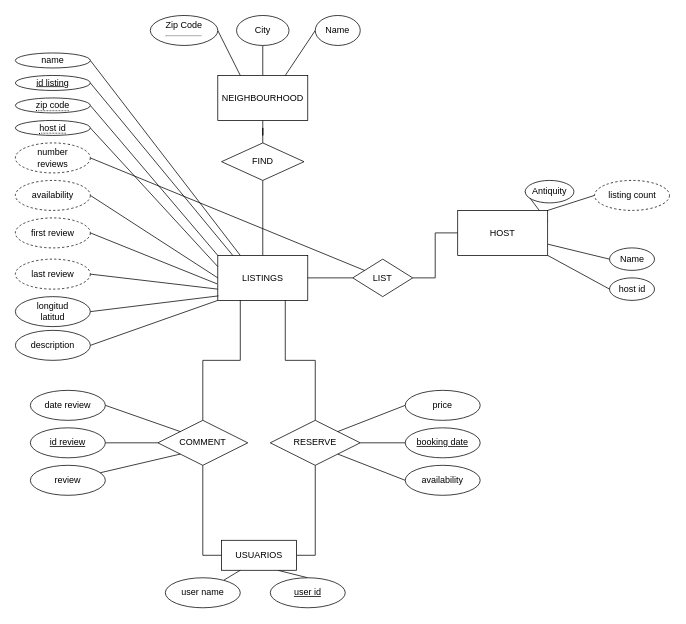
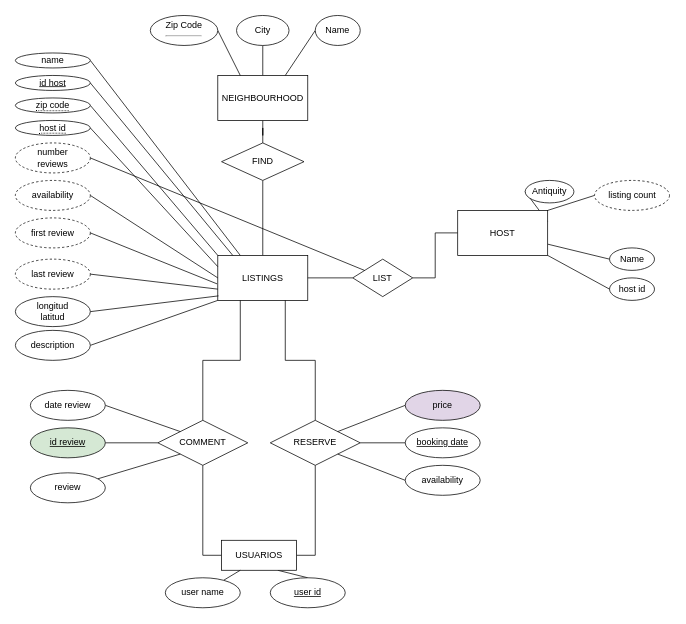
  <mxCell id="0" />
  <mxCell id="1" parent="0" />
  <mxCell id="2" style="rounded=0;orthogonalLoop=1;jettySize=auto;html=1;entryX=0.5;entryY=1;entryDx=0;entryDy=0;endArrow=none;endFill=0;" parent="1" source="4" target="7" edge="1"><mxGeometry relative="1" as="geometry" /></mxCell>
  <mxCell id="3" style="edgeStyle=orthogonalEdgeStyle;rounded=0;orthogonalLoop=1;jettySize=auto;html=1;entryX=0.5;entryY=0;entryDx=0;entryDy=0;endArrow=none;endFill=0;" parent="1" source="4" target="11" edge="1"><mxGeometry relative="1" as="geometry" /></mxCell>
  <mxCell id="4" value="NEIGHBOURHOOD" style="rounded=0;whiteSpace=wrap;html=1;" parent="1" vertex="1"><mxGeometry x="290" y="100" width="120" height="60" as="geometry" /></mxCell>
  <mxCell id="5" style="edgeStyle=none;rounded=0;orthogonalLoop=1;jettySize=auto;html=1;exitX=1;exitY=0.5;exitDx=0;exitDy=0;entryX=0.25;entryY=0;entryDx=0;entryDy=0;endArrow=none;endFill=0;" parent="1" source="6" target="4" edge="1"><mxGeometry relative="1" as="geometry" /></mxCell>
  <mxCell id="6" value="Zip Code&lt;hr&gt;" style="ellipse;whiteSpace=wrap;html=1;" parent="1" vertex="1"><mxGeometry x="200" y="20" width="90" height="40" as="geometry" /></mxCell>
  <mxCell id="7" value="City" style="ellipse;whiteSpace=wrap;html=1;" parent="1" vertex="1"><mxGeometry x="315" y="20" width="70" height="40" as="geometry" /></mxCell>
  <mxCell id="8" style="edgeStyle=none;rounded=0;orthogonalLoop=1;jettySize=auto;html=1;exitX=0;exitY=0.5;exitDx=0;exitDy=0;entryX=0.75;entryY=0;entryDx=0;entryDy=0;endArrow=none;endFill=0;" parent="1" source="9" target="4" edge="1"><mxGeometry relative="1" as="geometry" /></mxCell>
  <mxCell id="9" value="Name" style="ellipse;whiteSpace=wrap;html=1;" parent="1" vertex="1"><mxGeometry x="420" y="20" width="60" height="40" as="geometry" /></mxCell>
  <mxCell id="10" style="edgeStyle=orthogonalEdgeStyle;rounded=0;orthogonalLoop=1;jettySize=auto;html=1;entryX=0.5;entryY=0;entryDx=0;entryDy=0;endArrow=none;endFill=0;" parent="1" source="11" target="12" edge="1"><mxGeometry relative="1" as="geometry" /></mxCell>
  <mxCell id="11" value="FIND" style="rhombus;whiteSpace=wrap;html=1;" parent="1" vertex="1"><mxGeometry x="295" y="190" width="110" height="50" as="geometry" /></mxCell>
  <mxCell id="12" value="LISTINGS" style="rounded=0;whiteSpace=wrap;html=1;" parent="1" vertex="1"><mxGeometry x="290" y="340" width="120" height="60" as="geometry" /></mxCell>
  <mxCell id="13" style="edgeStyle=orthogonalEdgeStyle;rounded=0;orthogonalLoop=1;jettySize=auto;html=1;entryX=1;entryY=0.5;entryDx=0;entryDy=0;endArrow=none;endFill=0;" parent="1" source="15" target="12" edge="1"><mxGeometry relative="1" as="geometry" /></mxCell>
  <mxCell id="14" style="edgeStyle=orthogonalEdgeStyle;rounded=0;orthogonalLoop=1;jettySize=auto;html=1;entryX=0;entryY=0.5;entryDx=0;entryDy=0;endArrow=none;endFill=0;" parent="1" source="15" target="20" edge="1"><mxGeometry relative="1" as="geometry" /></mxCell>
  <mxCell id="15" value="LIST" style="rhombus;whiteSpace=wrap;html=1;" parent="1" vertex="1"><mxGeometry x="470" y="345" width="80" height="50" as="geometry" /></mxCell>
  <mxCell id="16" style="rounded=0;orthogonalLoop=1;jettySize=auto;html=1;exitX=1;exitY=0;exitDx=0;exitDy=0;entryX=0;entryY=0.5;entryDx=0;entryDy=0;endArrow=none;endFill=0;" parent="1" source="20" target="24" edge="1"><mxGeometry relative="1" as="geometry" /></mxCell>
  <mxCell id="17" style="rounded=0;orthogonalLoop=1;jettySize=auto;html=1;exitX=1;exitY=0.25;exitDx=0;exitDy=0;entryX=0;entryY=0.5;entryDx=0;entryDy=0;endArrow=none;endFill=0;" parent="1" source="20" target="21" edge="1"><mxGeometry relative="1" as="geometry" /></mxCell>
  <mxCell id="18" style="rounded=0;orthogonalLoop=1;jettySize=auto;html=1;exitX=1;exitY=0.75;exitDx=0;exitDy=0;entryX=0;entryY=0.5;entryDx=0;entryDy=0;endArrow=none;endFill=0;" parent="1" source="20" target="22" edge="1"><mxGeometry relative="1" as="geometry" /></mxCell>
  <mxCell id="19" style="rounded=0;orthogonalLoop=1;jettySize=auto;html=1;exitX=1;exitY=1;exitDx=0;exitDy=0;entryX=0;entryY=0.5;entryDx=0;entryDy=0;endArrow=none;endFill=0;" parent="1" source="20" target="23" edge="1"><mxGeometry relative="1" as="geometry" /></mxCell>
  <mxCell id="20" value="HOST" style="rounded=0;whiteSpace=wrap;html=1;" parent="1" vertex="1"><mxGeometry x="610" y="280" width="120" height="60" as="geometry" /></mxCell>
  <mxCell id="21" value="Antiquity" style="ellipse;whiteSpace=wrap;html=1;" parent="1" vertex="1"><mxGeometry x="700" y="240" width="65" height="30" as="geometry" /></mxCell>
  <mxCell id="22" value="Name" style="ellipse;whiteSpace=wrap;html=1;" parent="1" vertex="1"><mxGeometry x="812.5" y="330" width="60" height="30" as="geometry" /></mxCell>
  <mxCell id="23" value="host id" style="ellipse;whiteSpace=wrap;html=1;" parent="1" vertex="1"><mxGeometry x="812.5" y="370" width="60" height="30" as="geometry" /></mxCell>
  <mxCell id="24" value="listing count" style="ellipse;whiteSpace=wrap;html=1;align=center;dashed=1;" parent="1" vertex="1"><mxGeometry x="792.5" y="240" width="100" height="40" as="geometry" /></mxCell>
  <mxCell id="25" style="edgeStyle=orthogonalEdgeStyle;rounded=0;orthogonalLoop=1;jettySize=auto;html=1;entryX=0;entryY=0.5;entryDx=0;entryDy=0;endArrow=none;endFill=0;" parent="1" source="27" target="32" edge="1"><mxGeometry relative="1" as="geometry" /></mxCell>
  <mxCell id="26" style="edgeStyle=orthogonalEdgeStyle;rounded=0;orthogonalLoop=1;jettySize=auto;html=1;entryX=0.25;entryY=1;entryDx=0;entryDy=0;endArrow=none;endFill=0;" parent="1" source="27" target="12" edge="1"><mxGeometry relative="1" as="geometry" /></mxCell>
  <mxCell id="27" value="COMMENT" style="shape=rhombus;perimeter=rhombusPerimeter;whiteSpace=wrap;html=1;align=center;" parent="1" vertex="1"><mxGeometry x="210" y="560" width="120" height="60" as="geometry" /></mxCell>
  <mxCell id="28" style="edgeStyle=orthogonalEdgeStyle;rounded=0;orthogonalLoop=1;jettySize=auto;html=1;exitX=0.5;exitY=1;exitDx=0;exitDy=0;entryX=1;entryY=0.5;entryDx=0;entryDy=0;endArrow=none;endFill=0;" parent="1" source="30" target="32" edge="1"><mxGeometry relative="1" as="geometry" /></mxCell>
  <mxCell id="29" style="edgeStyle=orthogonalEdgeStyle;rounded=0;orthogonalLoop=1;jettySize=auto;html=1;entryX=0.75;entryY=1;entryDx=0;entryDy=0;endArrow=none;endFill=0;" parent="1" source="30" target="12" edge="1"><mxGeometry relative="1" as="geometry" /></mxCell>
  <mxCell id="30" value="RESERVE" style="shape=rhombus;perimeter=rhombusPerimeter;whiteSpace=wrap;html=1;align=center;" parent="1" vertex="1"><mxGeometry x="360" y="560" width="120" height="60" as="geometry" /></mxCell>
  <mxCell id="31" style="rounded=0;orthogonalLoop=1;jettySize=auto;html=1;exitX=0.75;exitY=1;exitDx=0;exitDy=0;entryX=0.5;entryY=0;entryDx=0;entryDy=0;endArrow=none;endFill=0;" parent="1" source="32" target="41" edge="1"><mxGeometry relative="1" as="geometry" /></mxCell>
  <mxCell id="32" value="USUARIOS" style="whiteSpace=wrap;html=1;align=center;" parent="1" vertex="1"><mxGeometry x="295" y="720" width="100" height="40" as="geometry" /></mxCell>
  <mxCell id="33" style="rounded=0;orthogonalLoop=1;jettySize=auto;html=1;entryX=0.25;entryY=1;entryDx=0;entryDy=0;endArrow=none;endFill=0;" parent="1" source="34" target="32" edge="1"><mxGeometry relative="1" as="geometry" /></mxCell>
  <mxCell id="34" value="user name" style="ellipse;whiteSpace=wrap;html=1;align=center;" parent="1" vertex="1"><mxGeometry x="220" y="770" width="100" height="40" as="geometry" /></mxCell>
  <mxCell id="35" style="rounded=0;orthogonalLoop=1;jettySize=auto;html=1;exitX=1;exitY=0.5;exitDx=0;exitDy=0;entryX=0;entryY=0;entryDx=0;entryDy=0;endArrow=none;endFill=0;" parent="1" source="36" target="27" edge="1"><mxGeometry relative="1" as="geometry" /></mxCell>
  <mxCell id="36" value="date review" style="ellipse;whiteSpace=wrap;html=1;align=center;" parent="1" vertex="1"><mxGeometry x="40" y="520" width="100" height="40" as="geometry" /></mxCell>
  <mxCell id="37" style="rounded=0;orthogonalLoop=1;jettySize=auto;html=1;entryX=0;entryY=1;entryDx=0;entryDy=0;endArrow=none;endFill=0;" parent="1" source="38" target="27" edge="1"><mxGeometry relative="1" as="geometry" /></mxCell>
- <mxCell id="38" value="review" style="ellipse;whiteSpace=wrap;html=1;align=center;" parent="1" vertex="1"><mxGeometry x="40" y="620" width="100" height="40" as="geometry" /></mxCell>
+ <mxCell id="38" value="review" style="ellipse;whiteSpace=wrap;html=1;align=center;" parent="1" vertex="1"><mxGeometry x="40" y="630" width="100" height="40" as="geometry" /></mxCell>
  <mxCell id="39" style="rounded=0;orthogonalLoop=1;jettySize=auto;html=1;exitX=1;exitY=0.5;exitDx=0;exitDy=0;entryX=0;entryY=0.5;entryDx=0;entryDy=0;endArrow=none;endFill=0;" parent="1" source="40" target="27" edge="1"><mxGeometry relative="1" as="geometry" /></mxCell>
- <mxCell id="40" value="id review" style="ellipse;whiteSpace=wrap;html=1;align=center;fontStyle=4;" parent="1" vertex="1"><mxGeometry x="40" y="570" width="100" height="40" as="geometry" /></mxCell>
+ <mxCell id="40" value="id review" style="ellipse;whiteSpace=wrap;html=1;align=center;fontStyle=4;fillColor=#d5e8d4;" parent="1" vertex="1"><mxGeometry x="40" y="570" width="100" height="40" as="geometry" /></mxCell>
  <mxCell id="41" value="user id" style="ellipse;whiteSpace=wrap;html=1;align=center;fontStyle=4;" parent="1" vertex="1"><mxGeometry x="360" y="770" width="100" height="40" as="geometry" /></mxCell>
  <mxCell id="42" style="rounded=0;orthogonalLoop=1;jettySize=auto;html=1;exitX=0;exitY=0.5;exitDx=0;exitDy=0;entryX=1;entryY=0;entryDx=0;entryDy=0;endArrow=none;endFill=0;" parent="1" source="43" target="30" edge="1"><mxGeometry relative="1" as="geometry" /></mxCell>
- <mxCell id="43" value="price" style="ellipse;whiteSpace=wrap;html=1;align=center;" parent="1" vertex="1"><mxGeometry x="540" y="520" width="100" height="40" as="geometry" /></mxCell>
+ <mxCell id="43" value="price" style="ellipse;whiteSpace=wrap;html=1;align=center;fillColor=#e1d5e7;" parent="1" vertex="1"><mxGeometry x="540" y="520" width="100" height="40" as="geometry" /></mxCell>
  <mxCell id="44" style="rounded=0;orthogonalLoop=1;jettySize=auto;html=1;exitX=0;exitY=0.5;exitDx=0;exitDy=0;entryX=1;entryY=1;entryDx=0;entryDy=0;endArrow=none;endFill=0;" parent="1" source="45" target="30" edge="1"><mxGeometry relative="1" as="geometry" /></mxCell>
  <mxCell id="45" value="availability" style="ellipse;whiteSpace=wrap;html=1;align=center;" parent="1" vertex="1"><mxGeometry x="540" y="620" width="100" height="40" as="geometry" /></mxCell>
  <mxCell id="46" style="rounded=0;orthogonalLoop=1;jettySize=auto;html=1;exitX=0;exitY=0.5;exitDx=0;exitDy=0;entryX=1;entryY=0.5;entryDx=0;entryDy=0;endArrow=none;endFill=0;" parent="1" source="47" target="30" edge="1"><mxGeometry relative="1" as="geometry" /></mxCell>
  <mxCell id="47" value="booking date" style="ellipse;whiteSpace=wrap;html=1;align=center;fontStyle=4;" parent="1" vertex="1"><mxGeometry x="540" y="570" width="100" height="40" as="geometry" /></mxCell>
  <mxCell id="48" style="edgeStyle=none;rounded=0;orthogonalLoop=1;jettySize=auto;html=1;exitX=1;exitY=0.5;exitDx=0;exitDy=0;entryX=0;entryY=0;entryDx=0;entryDy=0;endArrow=none;endFill=0;" parent="1" source="49" target="12" edge="1"><mxGeometry relative="1" as="geometry" /></mxCell>
  <mxCell id="49" value="&lt;span style=&quot;border-bottom: 1px dotted&quot;&gt;zip code&lt;/span&gt;" style="ellipse;whiteSpace=wrap;html=1;align=center;" parent="1" vertex="1"><mxGeometry x="20" y="130" width="100" height="20" as="geometry" /></mxCell>
  <mxCell id="50" style="edgeStyle=none;rounded=0;orthogonalLoop=1;jettySize=auto;html=1;exitX=1;exitY=0.5;exitDx=0;exitDy=0;endArrow=none;endFill=0;" parent="1" source="51" edge="1"><mxGeometry relative="1" as="geometry"><mxPoint x="310" y="340" as="targetPoint" /></mxGeometry></mxCell>
- <mxCell id="51" value="id listing" style="ellipse;whiteSpace=wrap;html=1;align=center;fontStyle=4;" parent="1" vertex="1"><mxGeometry x="20" y="100" width="100" height="20" as="geometry" /></mxCell>
+ <mxCell id="51" value="id host" style="ellipse;whiteSpace=wrap;html=1;align=center;fontStyle=4;" parent="1" vertex="1"><mxGeometry x="20" y="100" width="100" height="20" as="geometry" /></mxCell>
  <mxCell id="52" style="edgeStyle=none;rounded=0;orthogonalLoop=1;jettySize=auto;html=1;exitX=1;exitY=0.5;exitDx=0;exitDy=0;entryX=0;entryY=0.25;entryDx=0;entryDy=0;endArrow=none;endFill=0;" parent="1" source="53" target="12" edge="1"><mxGeometry relative="1" as="geometry" /></mxCell>
  <mxCell id="53" value="&lt;span style=&quot;border-bottom: 1px dotted&quot;&gt;host id&lt;/span&gt;" style="ellipse;whiteSpace=wrap;html=1;align=center;" parent="1" vertex="1"><mxGeometry x="20" y="160" width="100" height="20" as="geometry" /></mxCell>
  <mxCell id="54" style="edgeStyle=none;rounded=0;orthogonalLoop=1;jettySize=auto;html=1;exitX=1;exitY=0.5;exitDx=0;exitDy=0;entryX=0.008;entryY=0.9;entryDx=0;entryDy=0;entryPerimeter=0;endArrow=none;endFill=0;" parent="1" source="55" target="12" edge="1"><mxGeometry relative="1" as="geometry" /></mxCell>
  <mxCell id="55" value="longitud&lt;br&gt;latitud" style="ellipse;whiteSpace=wrap;html=1;align=center;" parent="1" vertex="1"><mxGeometry x="20" y="395" width="100" height="40" as="geometry" /></mxCell>
  <mxCell id="56" style="rounded=0;orthogonalLoop=1;jettySize=auto;html=1;exitX=1;exitY=0.5;exitDx=0;exitDy=0;entryX=0;entryY=1;entryDx=0;entryDy=0;endArrow=none;endFill=0;" parent="1" source="57" target="12" edge="1"><mxGeometry relative="1" as="geometry" /></mxCell>
  <mxCell id="57" value="description" style="ellipse;whiteSpace=wrap;html=1;align=center;" parent="1" vertex="1"><mxGeometry x="20" y="440" width="100" height="40" as="geometry" /></mxCell>
  <mxCell id="58" style="edgeStyle=none;rounded=0;orthogonalLoop=1;jettySize=auto;html=1;exitX=1;exitY=0.5;exitDx=0;exitDy=0;entryX=0.25;entryY=0;entryDx=0;entryDy=0;endArrow=none;endFill=0;" parent="1" source="59" target="12" edge="1"><mxGeometry relative="1" as="geometry" /></mxCell>
  <mxCell id="59" value="name" style="ellipse;whiteSpace=wrap;html=1;align=center;" parent="1" vertex="1"><mxGeometry x="20" y="70" width="100" height="20" as="geometry" /></mxCell>
  <mxCell id="60" style="edgeStyle=none;rounded=0;orthogonalLoop=1;jettySize=auto;html=1;exitX=1;exitY=0.5;exitDx=0;exitDy=0;entryX=0;entryY=0.5;entryDx=0;entryDy=0;endArrow=none;endFill=0;" parent="1" source="61" target="12" edge="1"><mxGeometry relative="1" as="geometry" /></mxCell>
  <mxCell id="61" value="availability" style="ellipse;whiteSpace=wrap;html=1;align=center;dashed=1;" parent="1" vertex="1"><mxGeometry x="20" y="240" width="100" height="40" as="geometry" /></mxCell>
  <mxCell id="62" style="edgeStyle=none;rounded=0;orthogonalLoop=1;jettySize=auto;html=1;exitX=1;exitY=0.5;exitDx=0;exitDy=0;endArrow=none;endFill=0;" parent="1" source="63" target="15" edge="1"><mxGeometry relative="1" as="geometry" /></mxCell>
  <mxCell id="63" value="number &lt;br&gt;reviews" style="ellipse;whiteSpace=wrap;html=1;align=center;dashed=1;" parent="1" vertex="1"><mxGeometry x="20" y="190" width="100" height="40" as="geometry" /></mxCell>
  <mxCell id="64" style="edgeStyle=none;rounded=0;orthogonalLoop=1;jettySize=auto;html=1;exitX=1;exitY=0.5;exitDx=0;exitDy=0;entryX=-0.008;entryY=0.633;entryDx=0;entryDy=0;entryPerimeter=0;endArrow=none;endFill=0;" parent="1" source="65" target="12" edge="1"><mxGeometry relative="1" as="geometry" /></mxCell>
  <mxCell id="65" value="first review" style="ellipse;whiteSpace=wrap;html=1;align=center;dashed=1;" parent="1" vertex="1"><mxGeometry x="20" y="290" width="100" height="40" as="geometry" /></mxCell>
  <mxCell id="66" style="edgeStyle=none;rounded=0;orthogonalLoop=1;jettySize=auto;html=1;exitX=1;exitY=0.5;exitDx=0;exitDy=0;entryX=0;entryY=0.75;entryDx=0;entryDy=0;endArrow=none;endFill=0;" parent="1" source="67" target="12" edge="1"><mxGeometry relative="1" as="geometry" /></mxCell>
  <mxCell id="67" value="last review" style="ellipse;whiteSpace=wrap;html=1;align=center;dashed=1;" parent="1" vertex="1"><mxGeometry x="20" y="345" width="100" height="40" as="geometry" /></mxCell>
